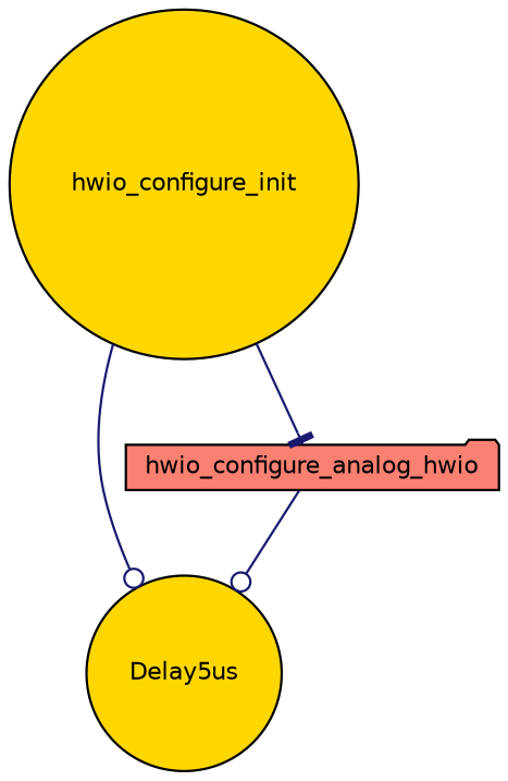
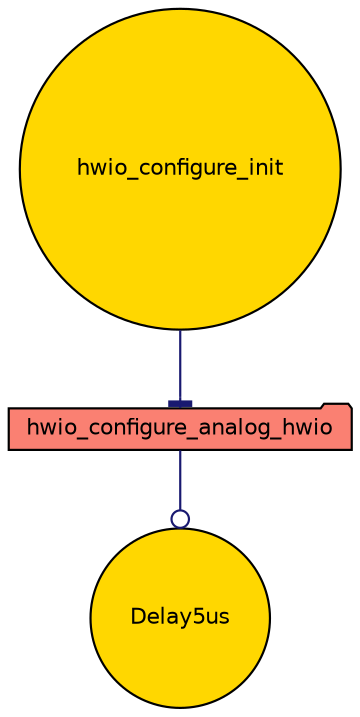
  digraph {
    rankdir=TB
    node [color=black fillcolor=gold fontname=Helvetica fontsize=10 shape=circle style=filled]
    edge [arrowhead=odot color=midnightblue fontname=Helvetica fontsize=10 labelfontname=Helvetica labelfontsize=10 style=solid]
    n1 [fontcolor=black height=0.2 label=hwio_configure_init width=0.4]
    n2 [height=0.2 label=Delay5us width=0.4]
    n3 [fillcolor=salmon height=0.2 label=hwio_configure_analog_hwio shape=folder width=0.4]
-   n1 -> n2
    n1 -> n3 [arrowhead=tee]
    n3 -> n2
  }
